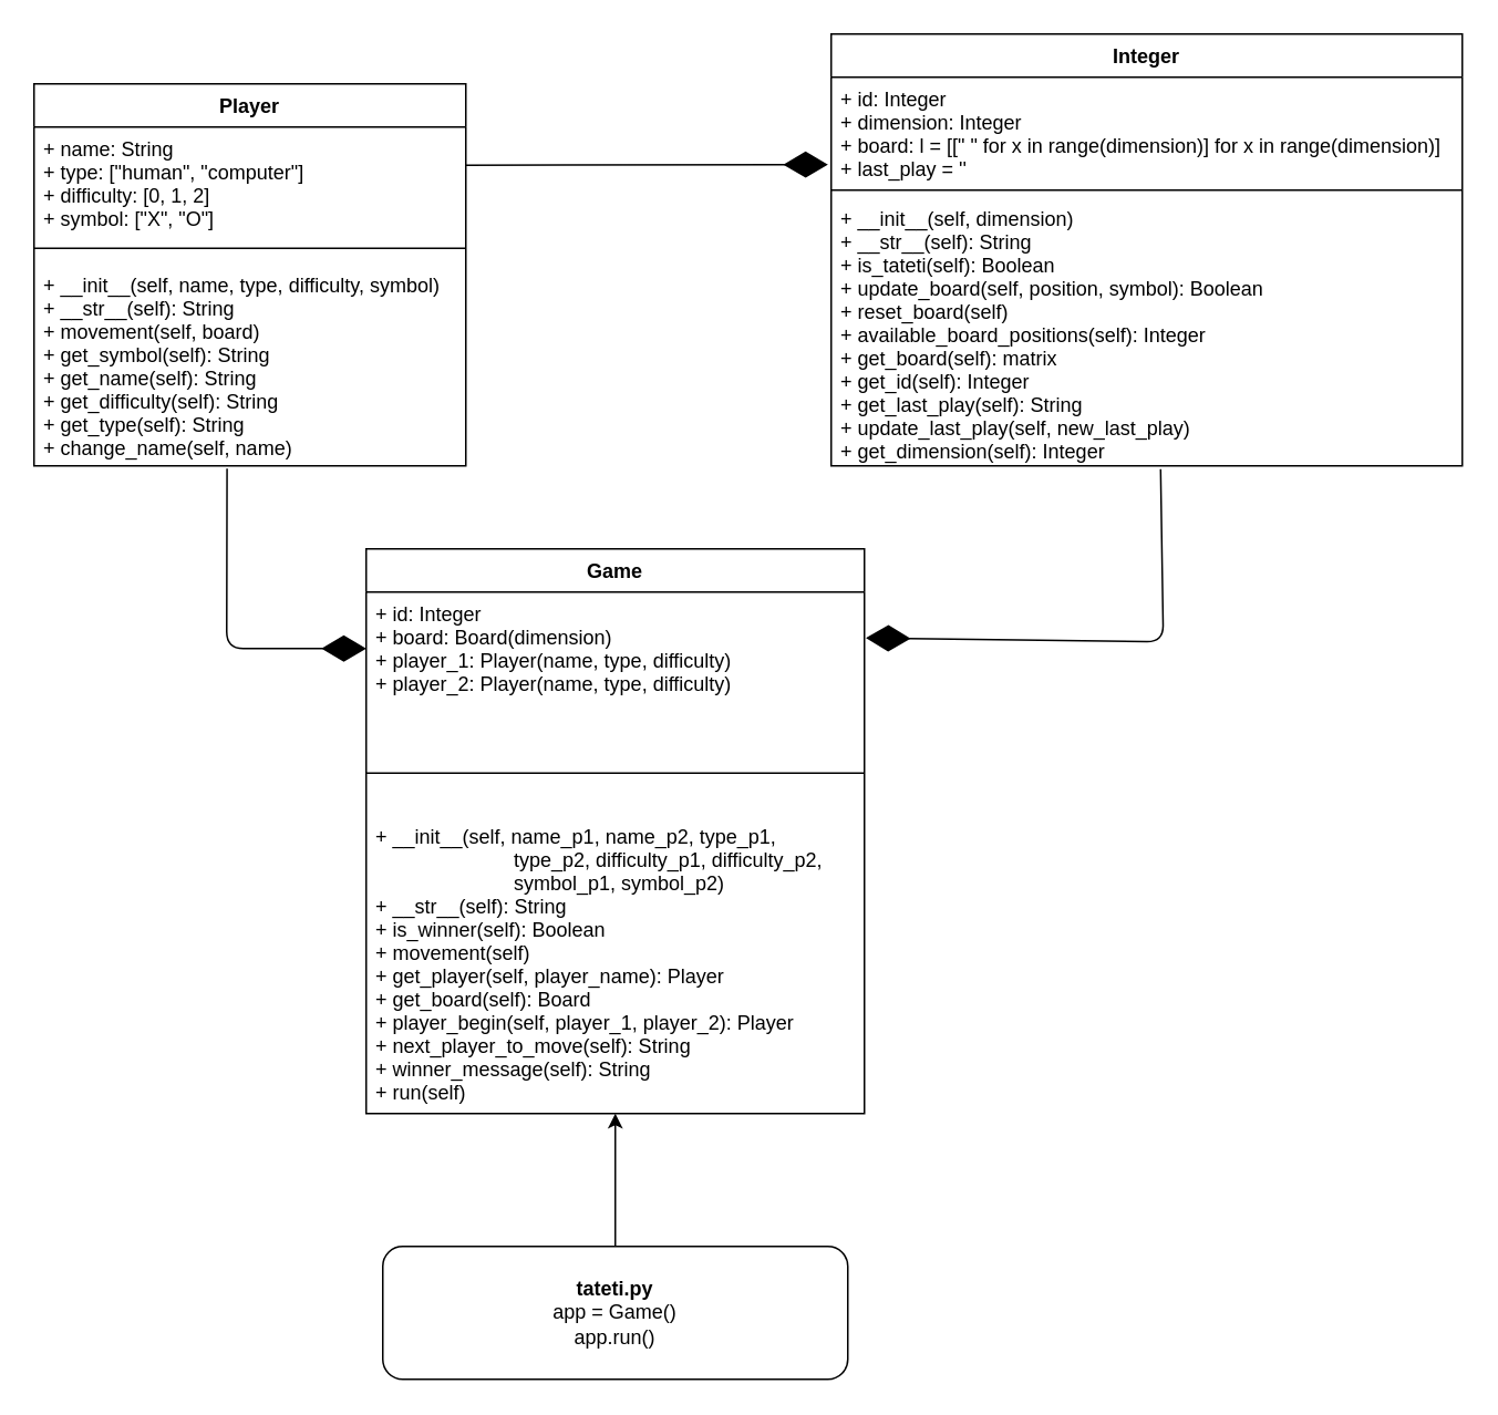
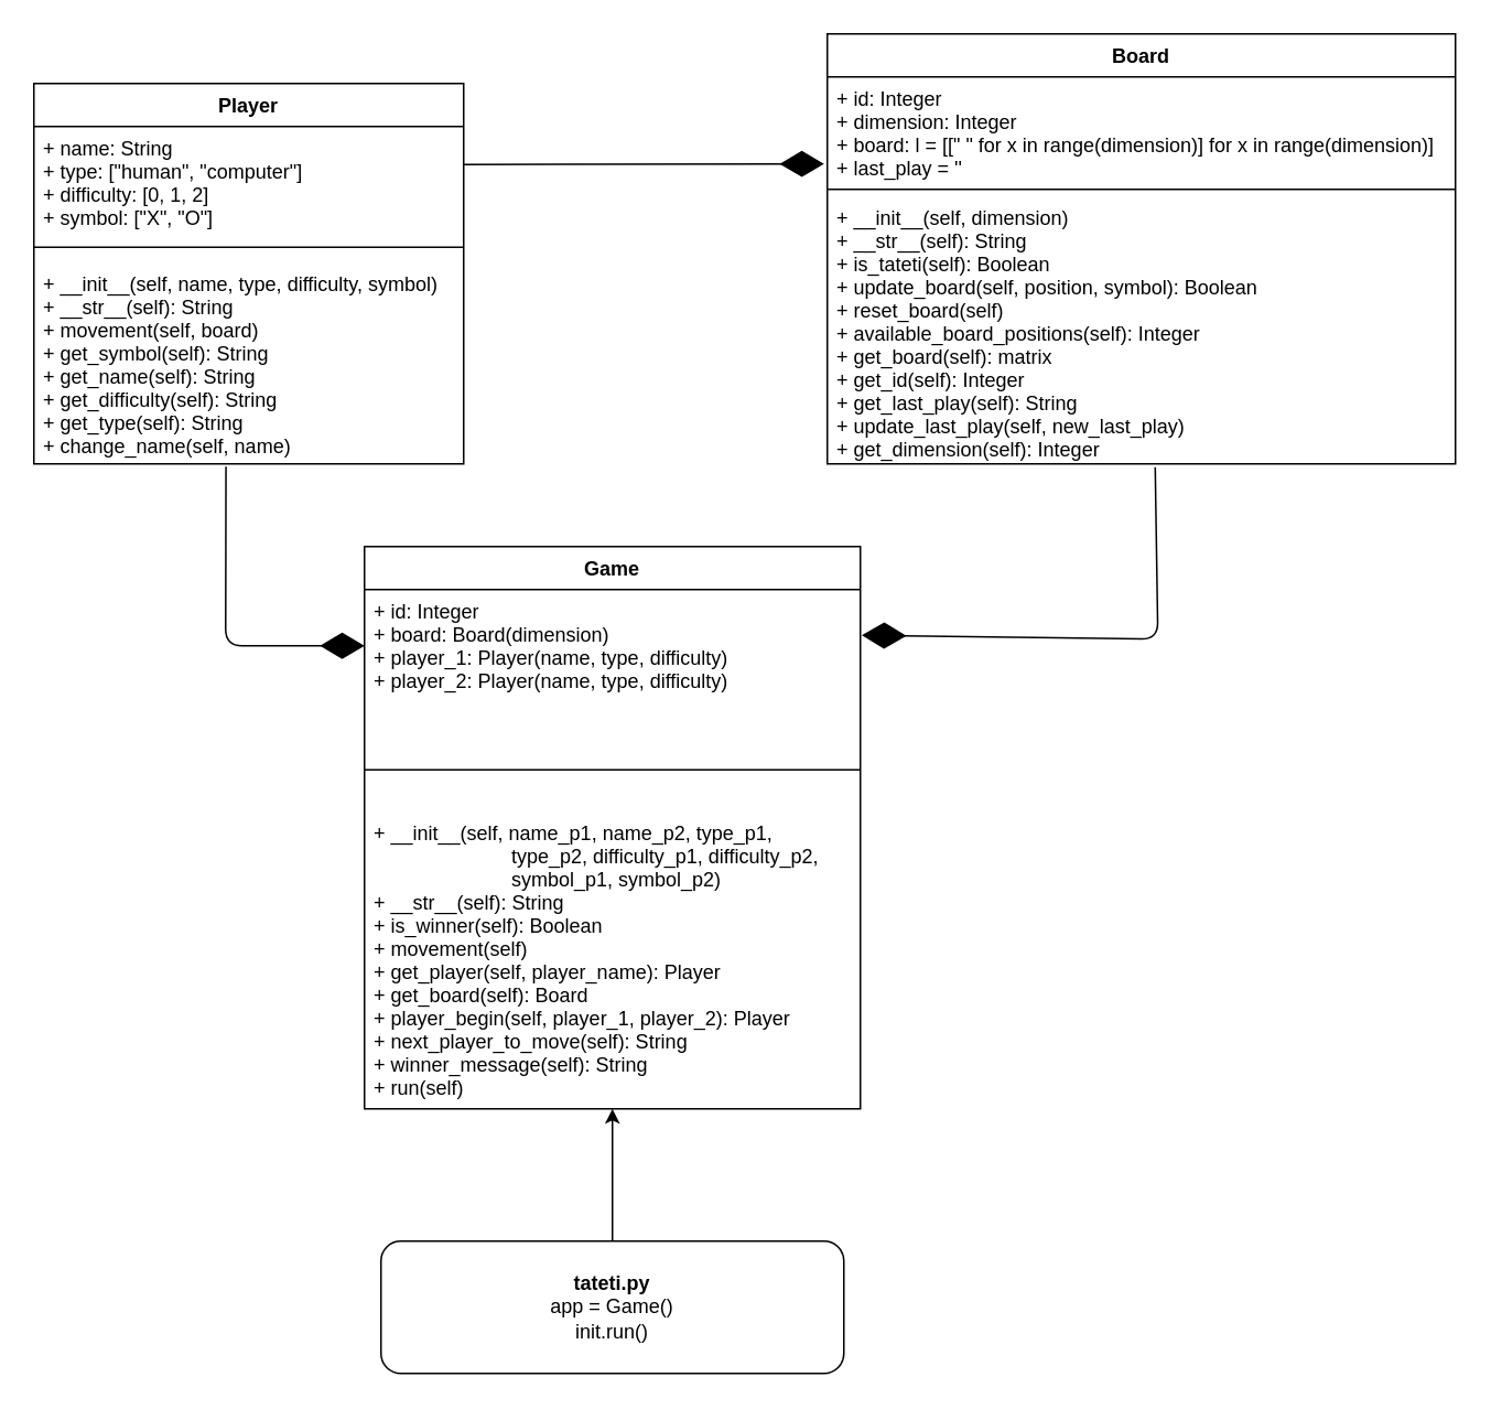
  <mxCell id="0" />
  <mxCell id="1" parent="0" />
  <mxCell id="2" value="Player" style="swimlane;fontStyle=1;align=center;verticalAlign=top;childLayout=stackLayout;horizontal=1;startSize=26;horizontalStack=0;resizeParent=1;resizeParentMax=0;resizeLast=0;collapsible=1;marginBottom=0;" parent="1" vertex="1"><mxGeometry x="20" y="50" width="260" height="230" as="geometry" /></mxCell>
  <mxCell id="3" value="+ name: String&#10;+ type: [&quot;human&quot;, &quot;computer&quot;]&#10;+ difficulty: [0, 1, 2]&#10;+ symbol: [&quot;X&quot;, &quot;O&quot;]" style="text;strokeColor=none;fillColor=none;align=left;verticalAlign=top;spacingLeft=4;spacingRight=4;overflow=hidden;rotatable=0;points=[[0,0.5],[1,0.5]];portConstraint=eastwest;" parent="2" vertex="1"><mxGeometry y="26" width="260" height="64" as="geometry" /></mxCell>
  <mxCell id="4" value="" style="line;strokeWidth=1;fillColor=none;align=left;verticalAlign=middle;spacingTop=-1;spacingLeft=3;spacingRight=3;rotatable=0;labelPosition=right;points=[];portConstraint=eastwest;" parent="2" vertex="1"><mxGeometry y="90" width="260" height="18" as="geometry" /></mxCell>
  <mxCell id="5" value="+ __init__(self, name, type, difficulty, symbol)&#10;+ __str__(self): String&#10;+ movement(self, board)&#10;+ get_symbol(self): String&#10;+ get_name(self): String&#10;+ get_difficulty(self): String&#10;+ get_type(self): String&#10;+ change_name(self, name)" style="text;strokeColor=none;fillColor=none;align=left;verticalAlign=top;spacingLeft=4;spacingRight=4;overflow=hidden;rotatable=0;points=[[0,0.5],[1,0.5]];portConstraint=eastwest;" parent="2" vertex="1"><mxGeometry y="108" width="260" height="122" as="geometry" /></mxCell>
- <mxCell id="6" value="Integer" style="swimlane;fontStyle=1;align=center;verticalAlign=top;childLayout=stackLayout;horizontal=1;startSize=26;horizontalStack=0;resizeParent=1;resizeParentMax=0;resizeLast=0;collapsible=1;marginBottom=0;" parent="1" vertex="1"><mxGeometry x="500" y="20" width="380" height="260" as="geometry" /></mxCell>
+ <mxCell id="6" value="Board" style="swimlane;fontStyle=1;align=center;verticalAlign=top;childLayout=stackLayout;horizontal=1;startSize=26;horizontalStack=0;resizeParent=1;resizeParentMax=0;resizeLast=0;collapsible=1;marginBottom=0;" parent="1" vertex="1"><mxGeometry x="500" y="20" width="380" height="260" as="geometry" /></mxCell>
  <mxCell id="7" value="+ id: Integer&#10;+ dimension: Integer&#10;+ board: l = [[&quot; &quot; for x in range(dimension)] for x in range(dimension)]&#10;+ last_play = ''" style="text;strokeColor=none;fillColor=none;align=left;verticalAlign=top;spacingLeft=4;spacingRight=4;overflow=hidden;rotatable=0;points=[[0,0.5],[1,0.5]];portConstraint=eastwest;" parent="6" vertex="1"><mxGeometry y="26" width="380" height="64" as="geometry" /></mxCell>
  <mxCell id="8" value="" style="line;strokeWidth=1;fillColor=none;align=left;verticalAlign=middle;spacingTop=-1;spacingLeft=3;spacingRight=3;rotatable=0;labelPosition=right;points=[];portConstraint=eastwest;" parent="6" vertex="1"><mxGeometry y="90" width="380" height="8" as="geometry" /></mxCell>
  <mxCell id="9" value="+ __init__(self, dimension)&#10;+ __str__(self): String&#10;+ is_tateti(self): Boolean&#10;+ update_board(self, position, symbol): Boolean&#10;+ reset_board(self)&#10;+ available_board_positions(self): Integer&#10;+ get_board(self): matrix&#10;+ get_id(self): Integer&#10;+ get_last_play(self): String&#10;+ update_last_play(self, new_last_play)&#10;+ get_dimension(self): Integer" style="text;strokeColor=none;fillColor=none;align=left;verticalAlign=top;spacingLeft=4;spacingRight=4;overflow=hidden;rotatable=0;points=[[0,0.5],[1,0.5]];portConstraint=eastwest;" parent="6" vertex="1"><mxGeometry y="98" width="380" height="162" as="geometry" /></mxCell>
  <mxCell id="10" value="Game" style="swimlane;fontStyle=1;align=center;verticalAlign=top;childLayout=stackLayout;horizontal=1;startSize=26;horizontalStack=0;resizeParent=1;resizeParentMax=0;resizeLast=0;collapsible=1;marginBottom=0;" parent="1" vertex="1"><mxGeometry x="220" y="330" width="300" height="340" as="geometry" /></mxCell>
  <mxCell id="11" value="+ id: Integer&#10;+ board: Board(dimension)&#10;+ player_1: Player(name, type, difficulty)&#10;+ player_2: Player(name, type, difficulty)" style="text;strokeColor=none;fillColor=none;align=left;verticalAlign=top;spacingLeft=4;spacingRight=4;overflow=hidden;rotatable=0;points=[[0,0.5],[1,0.5]];portConstraint=eastwest;" parent="10" vertex="1"><mxGeometry y="26" width="300" height="84" as="geometry" /></mxCell>
  <mxCell id="12" value="" style="line;strokeWidth=1;fillColor=none;align=left;verticalAlign=middle;spacingTop=-1;spacingLeft=3;spacingRight=3;rotatable=0;labelPosition=right;points=[];portConstraint=eastwest;" parent="10" vertex="1"><mxGeometry y="110" width="300" height="50" as="geometry" /></mxCell>
  <mxCell id="13" value="+ __init__(self, name_p1, name_p2, type_p1,&#10;                         type_p2, difficulty_p1, difficulty_p2,&#10;                         symbol_p1, symbol_p2)&#10;+ __str__(self): String&#10;+ is_winner(self): Boolean&#10;+ movement(self)&#10;+ get_player(self, player_name): Player&#10;+ get_board(self): Board&#10;+ player_begin(self, player_1, player_2): Player&#10;+ next_player_to_move(self): String&#10;+ winner_message(self): String&#10;+ run(self)&#10;" style="text;strokeColor=none;fillColor=none;align=left;verticalAlign=top;spacingLeft=4;spacingRight=4;overflow=hidden;rotatable=0;points=[[0,0.5],[1,0.5]];portConstraint=eastwest;" parent="10" vertex="1"><mxGeometry y="160" width="300" height="180" as="geometry" /></mxCell>
  <mxCell id="14" value="" style="endArrow=diamondThin;endFill=1;endSize=24;html=1;exitX=0.447;exitY=1.014;exitDx=0;exitDy=0;exitPerimeter=0;" parent="1" source="5" edge="1"><mxGeometry width="160" relative="1" as="geometry"><mxPoint x="60" y="390" as="sourcePoint" /><mxPoint x="220" y="390" as="targetPoint" /><Array as="points"><mxPoint x="136" y="390" /></Array></mxGeometry></mxCell>
  <mxCell id="15" value="" style="endArrow=diamondThin;endFill=1;endSize=24;html=1;exitX=0.522;exitY=1.012;exitDx=0;exitDy=0;exitPerimeter=0;entryX=1.003;entryY=0.329;entryDx=0;entryDy=0;entryPerimeter=0;" parent="1" source="9" target="11" edge="1"><mxGeometry width="160" relative="1" as="geometry"><mxPoint x="700" y="290" as="sourcePoint" /><mxPoint x="860" y="290" as="targetPoint" /><Array as="points"><mxPoint x="700" y="386" /></Array></mxGeometry></mxCell>
  <mxCell id="16" value="" style="endArrow=diamondThin;endFill=1;endSize=24;html=1;entryX=-0.005;entryY=0.822;entryDx=0;entryDy=0;entryPerimeter=0;" parent="1" target="7" edge="1"><mxGeometry width="160" relative="1" as="geometry"><mxPoint x="280" y="99" as="sourcePoint" /><mxPoint x="443" y="240" as="targetPoint" /><Array as="points" /></mxGeometry></mxCell>
  <mxCell id="17" value="" style="edgeStyle=orthogonalEdgeStyle;rounded=0;orthogonalLoop=1;jettySize=auto;html=1;entryX=0.5;entryY=1;entryDx=0;entryDy=0;entryPerimeter=0;" parent="1" source="18" target="13" edge="1"><mxGeometry relative="1" as="geometry"><mxPoint x="370" y="670" as="targetPoint" /></mxGeometry></mxCell>
- <mxCell id="18" value="&lt;b&gt;tateti.py&lt;br&gt;&lt;/b&gt;app = Game()&lt;br&gt;app.run()" style="rounded=1;whiteSpace=wrap;html=1;" parent="1" vertex="1"><mxGeometry x="230" y="750" width="280" height="80" as="geometry" /></mxCell>
+ <mxCell id="18" value="&lt;b&gt;tateti.py&lt;br&gt;&lt;/b&gt;app = Game()&lt;br&gt;init.run()" style="rounded=1;whiteSpace=wrap;html=1;" parent="1" vertex="1"><mxGeometry x="230" y="750" width="280" height="80" as="geometry" /></mxCell>
